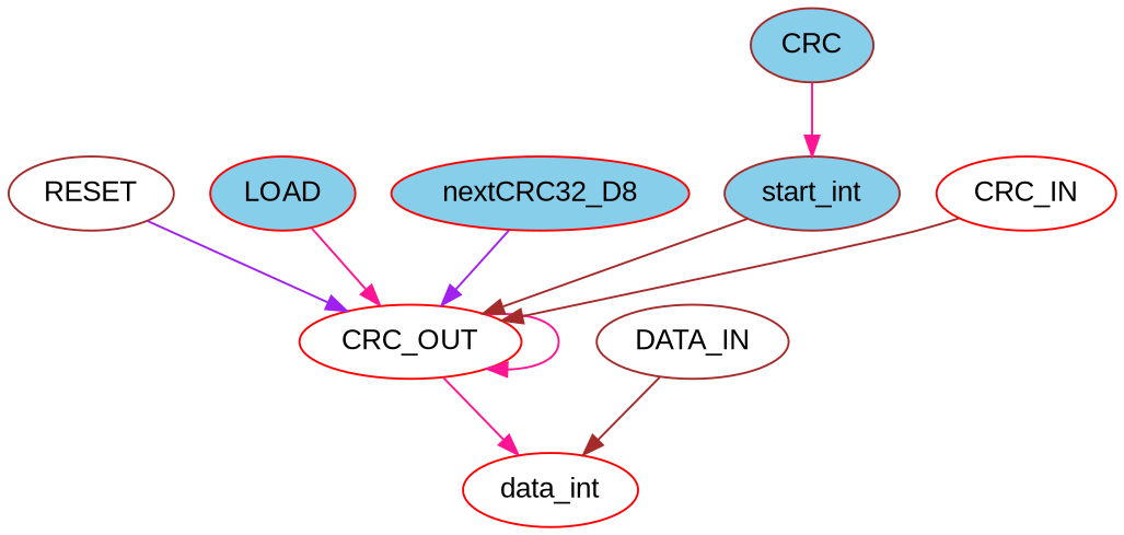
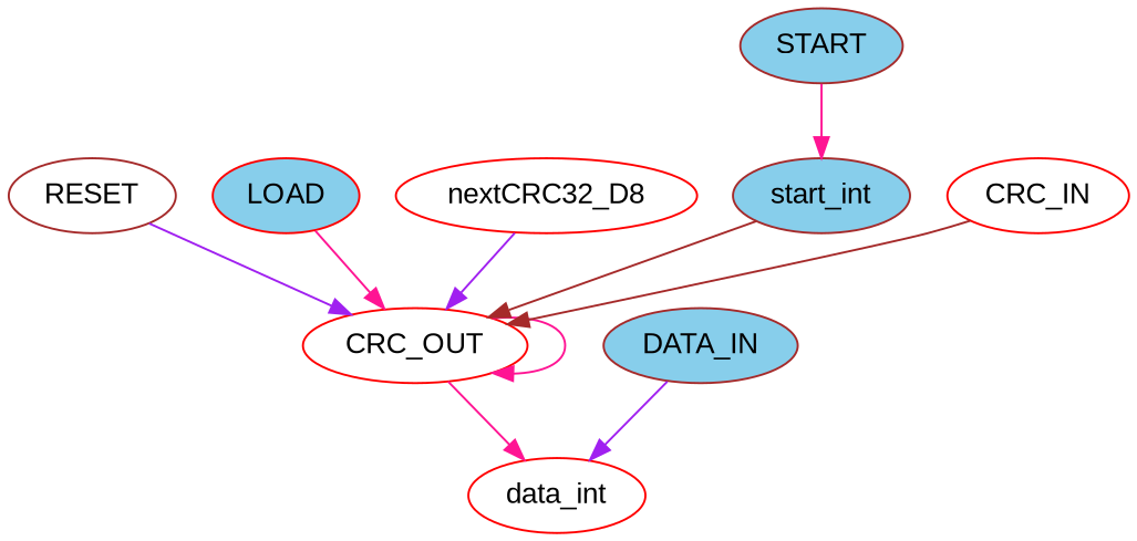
  digraph {
    fontname="Liberation Sans"
    node [color=red fillcolor=skyblue fontname="Liberation Sans" style=filled]
    edge [color=deeppink fontname="Liberation Sans" weight=1.0]
    RESET [color=brown fillcolor=white]
    CRC_OUT [fillcolor=white]
    data_int [fillcolor=white]
    LOAD
-   nextCRC32_D8
-   DATA_IN [color=brown fillcolor=white]
-   START [color=brown label=CRC]
+   nextCRC32_D8 [fillcolor=white]
+   DATA_IN [color=brown]
+   START [color=brown]
    start_int [color=brown]
    CRC_IN [fillcolor=white]
    RESET -> CRC_OUT [color=purple weight=3.0]
    CRC_OUT -> CRC_OUT
    CRC_OUT -> data_int
    LOAD -> CRC_OUT
    nextCRC32_D8 -> CRC_OUT [color=purple]
-   DATA_IN -> data_int [color=brown]
+   DATA_IN -> data_int [color=purple]
    START -> start_int
    start_int -> CRC_OUT [color=brown weight=2.0]
    CRC_IN -> CRC_OUT [color=brown]
  }
